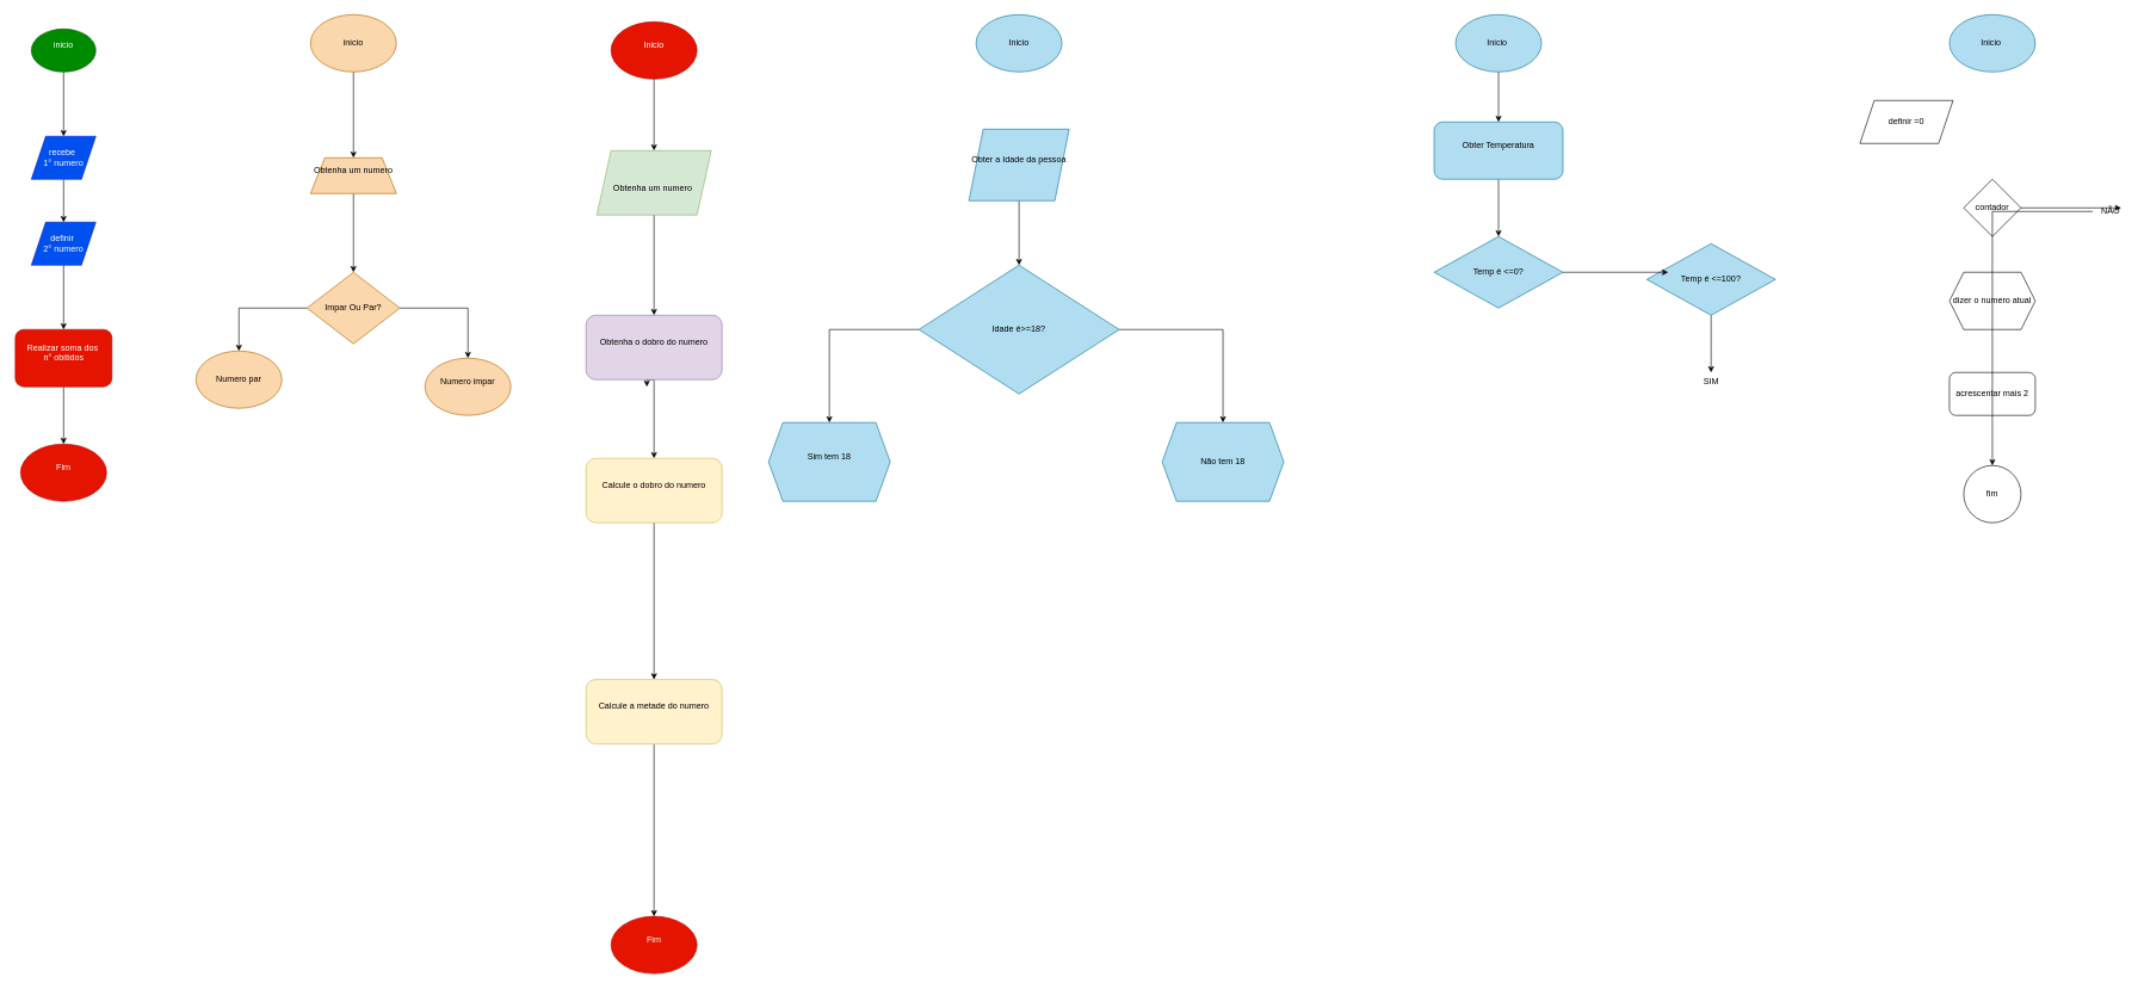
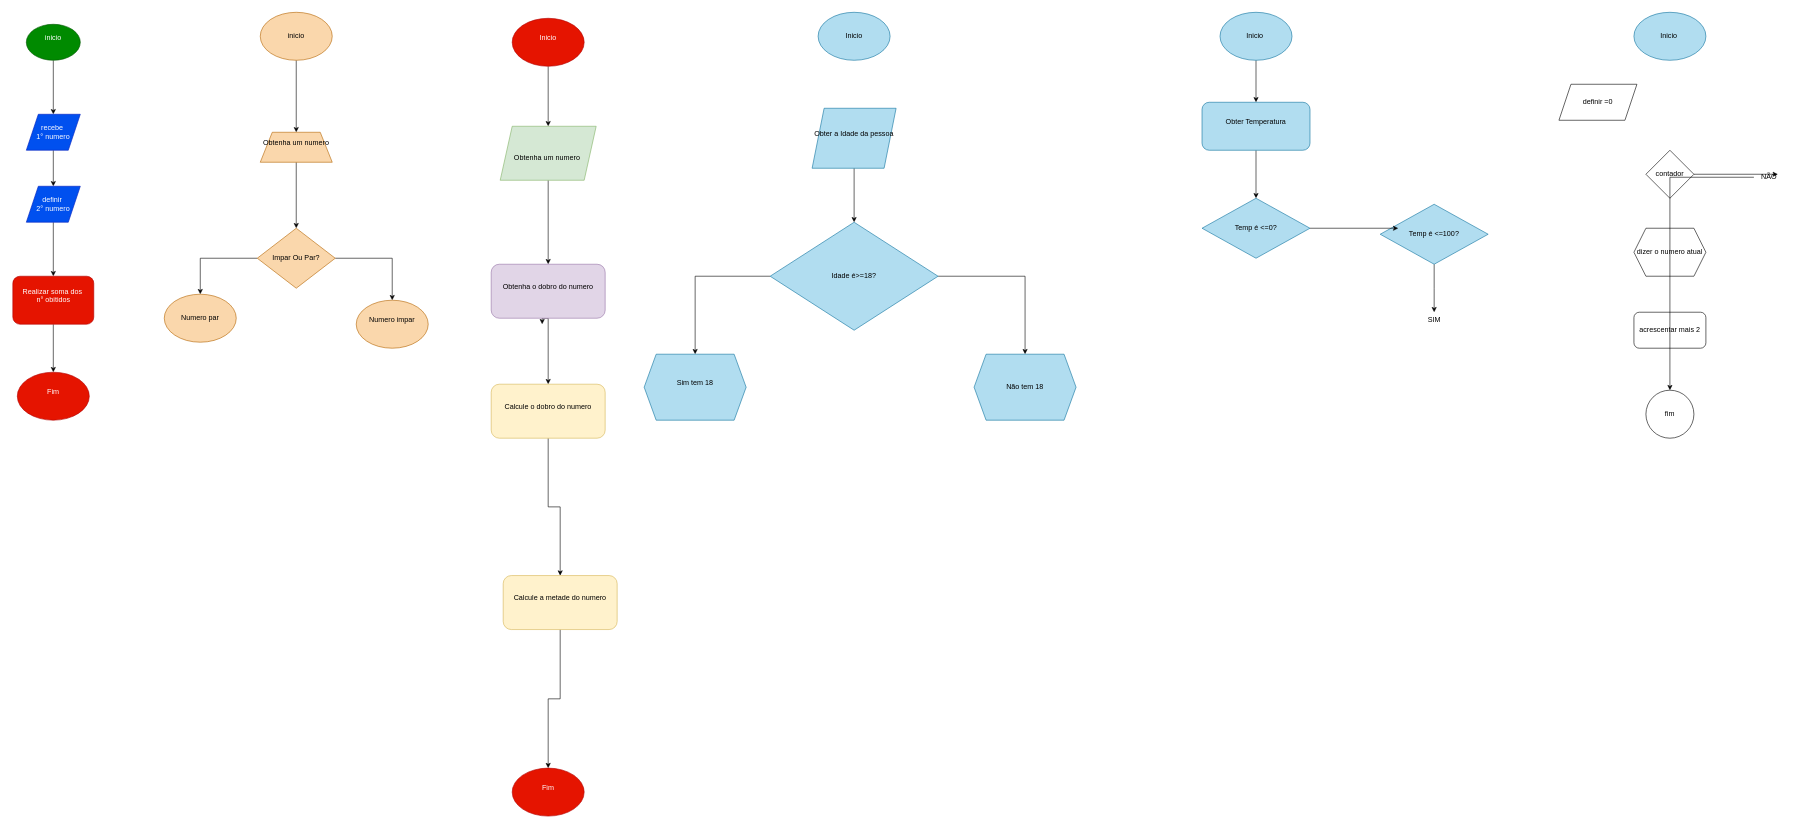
  <mxCell id="0" />
  <mxCell id="1" parent="0" />
  <mxCell id="2" style="edgeStyle=orthogonalEdgeStyle;rounded=0;orthogonalLoop=1;jettySize=auto;html=1;exitX=0.5;exitY=1;exitDx=0;exitDy=0;" parent="1" source="3" target="5" edge="1"><mxGeometry relative="1" as="geometry" /></mxCell>
  <mxCell id="3" value="inicio&lt;div&gt;&lt;br&gt;&lt;/div&gt;" style="ellipse;whiteSpace=wrap;html=1;fillColor=#008a00;strokeColor=#005700;fontColor=#ffffff;" parent="1" vertex="1"><mxGeometry x="43" y="40" width="90" height="60" as="geometry" /></mxCell>
  <mxCell id="4" style="edgeStyle=orthogonalEdgeStyle;rounded=0;orthogonalLoop=1;jettySize=auto;html=1;exitX=0.5;exitY=1;exitDx=0;exitDy=0;" parent="1" source="5" target="7" edge="1"><mxGeometry relative="1" as="geometry" /></mxCell>
  <mxCell id="5" value="recebe&amp;nbsp;&lt;div&gt;1° numero&lt;/div&gt;" style="shape=parallelogram;perimeter=parallelogramPerimeter;whiteSpace=wrap;html=1;fixedSize=1;fillColor=#0050ef;fontColor=#ffffff;strokeColor=#001DBC;" parent="1" vertex="1"><mxGeometry x="43" y="190" width="90" height="60" as="geometry" /></mxCell>
  <mxCell id="6" style="edgeStyle=orthogonalEdgeStyle;rounded=0;orthogonalLoop=1;jettySize=auto;html=1;" parent="1" source="7" target="9" edge="1"><mxGeometry relative="1" as="geometry" /></mxCell>
  <mxCell id="7" value="definir&amp;nbsp;&lt;div&gt;2° numero&lt;/div&gt;" style="shape=parallelogram;perimeter=parallelogramPerimeter;whiteSpace=wrap;html=1;fixedSize=1;fillColor=#0050ef;fontColor=#ffffff;strokeColor=#001DBC;" parent="1" vertex="1"><mxGeometry x="43" y="310" width="90" height="60" as="geometry" /></mxCell>
  <mxCell id="8" style="edgeStyle=orthogonalEdgeStyle;rounded=0;orthogonalLoop=1;jettySize=auto;html=1;" parent="1" source="9" target="10" edge="1"><mxGeometry relative="1" as="geometry" /></mxCell>
  <mxCell id="9" value="Realizar soma dos&amp;nbsp;&lt;div&gt;n° obitidos&lt;/div&gt;&lt;div&gt;&lt;br&gt;&lt;/div&gt;" style="rounded=1;whiteSpace=wrap;html=1;fillColor=#e51400;fontColor=#ffffff;strokeColor=#B20000;" parent="1" vertex="1"><mxGeometry x="20.5" y="460" width="135" height="80" as="geometry" /></mxCell>
  <mxCell id="10" value="Fim&lt;div&gt;&lt;br&gt;&lt;/div&gt;" style="ellipse;whiteSpace=wrap;html=1;fillColor=#e51400;fontColor=#ffffff;strokeColor=#B20000;" parent="1" vertex="1"><mxGeometry x="28" y="620" width="120" height="80" as="geometry" /></mxCell>
  <mxCell id="11" style="edgeStyle=orthogonalEdgeStyle;rounded=0;orthogonalLoop=1;jettySize=auto;html=1;entryX=0.5;entryY=0;entryDx=0;entryDy=0;" parent="1" source="12" target="14" edge="1"><mxGeometry relative="1" as="geometry"><mxPoint x="913" y="412.4" as="targetPoint" /></mxGeometry></mxCell>
  <mxCell id="12" value="Inicio&lt;div&gt;&lt;br&gt;&lt;/div&gt;" style="ellipse;whiteSpace=wrap;html=1;fillColor=#e51400;fontColor=#ffffff;strokeColor=#B20000;" parent="1" vertex="1"><mxGeometry x="853" y="30" width="120" height="80" as="geometry" /></mxCell>
  <mxCell id="13" style="edgeStyle=orthogonalEdgeStyle;rounded=0;orthogonalLoop=1;jettySize=auto;html=1;" parent="1" source="14" target="17" edge="1"><mxGeometry relative="1" as="geometry" /></mxCell>
  <mxCell id="14" value="&lt;div&gt;&lt;br&gt;&lt;/div&gt;&lt;div&gt;Obtenha um numero&amp;nbsp;&lt;/div&gt;" style="shape=parallelogram;perimeter=parallelogramPerimeter;whiteSpace=wrap;html=1;fixedSize=1;fillColor=#d5e8d4;strokeColor=#82b366;" parent="1" vertex="1"><mxGeometry x="833" y="210" width="160" height="90" as="geometry" /></mxCell>
  <mxCell id="15" style="edgeStyle=orthogonalEdgeStyle;rounded=0;orthogonalLoop=1;jettySize=auto;html=1;" parent="1" source="17" target="19" edge="1"><mxGeometry relative="1" as="geometry" /></mxCell>
  <mxCell id="16" style="edgeStyle=orthogonalEdgeStyle;rounded=0;orthogonalLoop=1;jettySize=auto;html=1;exitX=0.5;exitY=1;exitDx=0;exitDy=0;" parent="1" source="17" edge="1"><mxGeometry relative="1" as="geometry"><mxPoint x="903" y="540" as="targetPoint" /></mxGeometry></mxCell>
  <mxCell id="17" value="Obtenha o dobro do numero&lt;div&gt;&lt;br&gt;&lt;/div&gt;" style="rounded=1;whiteSpace=wrap;html=1;fillColor=#e1d5e7;strokeColor=#9673a6;" parent="1" vertex="1"><mxGeometry x="818" y="440" width="190" height="90" as="geometry" /></mxCell>
  <mxCell id="18" style="edgeStyle=orthogonalEdgeStyle;rounded=0;orthogonalLoop=1;jettySize=auto;html=1;" parent="1" source="19" target="21" edge="1"><mxGeometry relative="1" as="geometry" /></mxCell>
  <mxCell id="19" value="Calcule o dobro do numero&lt;div&gt;&lt;br&gt;&lt;/div&gt;" style="rounded=1;whiteSpace=wrap;html=1;fillColor=#fff2cc;strokeColor=#d6b656;" parent="1" vertex="1"><mxGeometry x="818" y="640" width="190" height="90" as="geometry" /></mxCell>
  <mxCell id="20" style="edgeStyle=orthogonalEdgeStyle;rounded=0;orthogonalLoop=1;jettySize=auto;html=1;" parent="1" source="21" target="22" edge="1"><mxGeometry relative="1" as="geometry" /></mxCell>
- <mxCell id="21" value="&lt;div&gt;Calcule a metade do numero&lt;/div&gt;&lt;div&gt;&lt;br&gt;&lt;/div&gt;" style="rounded=1;whiteSpace=wrap;html=1;fillColor=#fff2cc;strokeColor=#d6b656;" parent="1" vertex="1"><mxGeometry x="818" y="949" width="190" height="90" as="geometry" /></mxCell>
+ <mxCell id="21" value="&lt;div&gt;Calcule a metade do numero&lt;/div&gt;&lt;div&gt;&lt;br&gt;&lt;/div&gt;" style="rounded=1;whiteSpace=wrap;html=1;fillColor=#fff2cc;strokeColor=#d6b656;" parent="1" vertex="1"><mxGeometry x="838" y="959" width="190" height="90" as="geometry" /></mxCell>
  <mxCell id="22" value="&lt;div&gt;Fim&lt;/div&gt;&lt;div&gt;&lt;br&gt;&lt;/div&gt;" style="ellipse;whiteSpace=wrap;html=1;fillColor=#e51400;fontColor=#ffffff;strokeColor=#B20000;" parent="1" vertex="1"><mxGeometry x="853" y="1280" width="120" height="80" as="geometry" /></mxCell>
  <mxCell id="23" style="edgeStyle=orthogonalEdgeStyle;rounded=0;orthogonalLoop=1;jettySize=auto;html=1;" parent="1" source="24" target="26" edge="1"><mxGeometry relative="1" as="geometry" /></mxCell>
  <mxCell id="24" value="inicio" style="ellipse;whiteSpace=wrap;html=1;fillColor=#fad7ac;strokeColor=#b46504;" parent="1" vertex="1"><mxGeometry x="433" y="20" width="120" height="80" as="geometry" /></mxCell>
  <mxCell id="25" style="edgeStyle=orthogonalEdgeStyle;rounded=0;orthogonalLoop=1;jettySize=auto;html=1;exitX=0.5;exitY=1;exitDx=0;exitDy=0;entryX=0.5;entryY=0;entryDx=0;entryDy=0;" parent="1" source="26" target="29" edge="1"><mxGeometry relative="1" as="geometry" /></mxCell>
  <mxCell id="26" value="Obtenha um numero&lt;div&gt;&lt;br&gt;&lt;/div&gt;" style="shape=trapezoid;perimeter=trapezoidPerimeter;whiteSpace=wrap;html=1;fixedSize=1;fillColor=#fad7ac;strokeColor=#b46504;" parent="1" vertex="1"><mxGeometry x="433" y="220" width="120" height="50" as="geometry" /></mxCell>
  <mxCell id="27" style="edgeStyle=orthogonalEdgeStyle;rounded=0;orthogonalLoop=1;jettySize=auto;html=1;" parent="1" source="29" target="30" edge="1"><mxGeometry relative="1" as="geometry" /></mxCell>
  <mxCell id="28" value="" style="edgeStyle=orthogonalEdgeStyle;rounded=0;orthogonalLoop=1;jettySize=auto;html=1;" parent="1" source="29" target="31" edge="1"><mxGeometry relative="1" as="geometry" /></mxCell>
  <mxCell id="29" value="Impar Ou Par?" style="rhombus;whiteSpace=wrap;html=1;fillColor=#fad7ac;strokeColor=#b46504;" parent="1" vertex="1"><mxGeometry x="428" y="380" width="130" height="100" as="geometry" /></mxCell>
  <mxCell id="30" value="Numero par" style="ellipse;whiteSpace=wrap;html=1;fillColor=#fad7ac;strokeColor=#b46504;" parent="1" vertex="1"><mxGeometry x="273" y="490" width="120" height="80" as="geometry" /></mxCell>
  <mxCell id="31" value="Numero impar&lt;div&gt;&lt;br&gt;&lt;/div&gt;" style="ellipse;whiteSpace=wrap;html=1;fillColor=#fad7ac;strokeColor=#b46504;" parent="1" vertex="1"><mxGeometry x="593" y="500" width="120" height="80" as="geometry" /></mxCell>
  <mxCell id="32" value="Inicio" style="ellipse;whiteSpace=wrap;html=1;fillColor=#b1ddf0;strokeColor=#10739e;" parent="1" vertex="1"><mxGeometry x="1363" y="20" width="120" height="80" as="geometry" /></mxCell>
  <mxCell id="33" style="edgeStyle=orthogonalEdgeStyle;rounded=0;orthogonalLoop=1;jettySize=auto;html=1;exitX=0.5;exitY=1;exitDx=0;exitDy=0;entryX=0.5;entryY=0;entryDx=0;entryDy=0;" parent="1" source="34" target="37" edge="1"><mxGeometry relative="1" as="geometry" /></mxCell>
  <mxCell id="34" value="Obter a Idade da pessoa&lt;div&gt;&lt;br&gt;&lt;/div&gt;" style="shape=parallelogram;perimeter=parallelogramPerimeter;whiteSpace=wrap;html=1;fixedSize=1;fillColor=#b1ddf0;strokeColor=#10739e;" parent="1" vertex="1"><mxGeometry x="1353" y="180" width="140" height="100" as="geometry" /></mxCell>
  <mxCell id="35" style="edgeStyle=orthogonalEdgeStyle;rounded=0;orthogonalLoop=1;jettySize=auto;html=1;entryX=0.5;entryY=0;entryDx=0;entryDy=0;" parent="1" source="37" target="38" edge="1"><mxGeometry relative="1" as="geometry" /></mxCell>
  <mxCell id="36" style="edgeStyle=orthogonalEdgeStyle;rounded=0;orthogonalLoop=1;jettySize=auto;html=1;" parent="1" source="37" target="39" edge="1"><mxGeometry relative="1" as="geometry" /></mxCell>
  <mxCell id="37" value="Idade é&amp;gt;=18?" style="rhombus;whiteSpace=wrap;html=1;fillColor=#b1ddf0;strokeColor=#10739e;" parent="1" vertex="1"><mxGeometry x="1283" y="370" width="280" height="180" as="geometry" /></mxCell>
  <mxCell id="38" value="Sim tem 18&lt;div&gt;&lt;br&gt;&lt;/div&gt;" style="shape=hexagon;perimeter=hexagonPerimeter2;whiteSpace=wrap;html=1;fixedSize=1;fillColor=#b1ddf0;strokeColor=#10739e;" parent="1" vertex="1"><mxGeometry x="1073" y="590" width="170" height="110" as="geometry" /></mxCell>
  <mxCell id="39" value="Não tem 18" style="shape=hexagon;perimeter=hexagonPerimeter2;whiteSpace=wrap;html=1;fixedSize=1;fillColor=#b1ddf0;strokeColor=#10739e;" parent="1" vertex="1"><mxGeometry x="1623" y="590" width="170" height="110" as="geometry" /></mxCell>
  <mxCell id="40" style="edgeStyle=orthogonalEdgeStyle;rounded=0;orthogonalLoop=1;jettySize=auto;html=1;" parent="1" source="41" target="43" edge="1"><mxGeometry relative="1" as="geometry" /></mxCell>
  <mxCell id="41" value="&lt;div&gt;Inicio&amp;nbsp;&lt;/div&gt;" style="ellipse;whiteSpace=wrap;html=1;fillColor=#b1ddf0;strokeColor=#10739e;" parent="1" vertex="1"><mxGeometry x="2033" y="20" width="120" height="80" as="geometry" /></mxCell>
  <mxCell id="42" style="edgeStyle=orthogonalEdgeStyle;rounded=0;orthogonalLoop=1;jettySize=auto;html=1;entryX=0.5;entryY=0;entryDx=0;entryDy=0;" parent="1" source="43" target="44" edge="1"><mxGeometry relative="1" as="geometry" /></mxCell>
  <mxCell id="43" value="Obter Temperatura&lt;div&gt;&lt;br&gt;&lt;/div&gt;" style="rounded=1;whiteSpace=wrap;html=1;fillColor=#b1ddf0;strokeColor=#10739e;" parent="1" vertex="1"><mxGeometry x="2003" y="170" width="180" height="80" as="geometry" /></mxCell>
  <mxCell id="44" value="Temp é &amp;lt;=0?" style="rhombus;whiteSpace=wrap;html=1;fillColor=#b1ddf0;strokeColor=#10739e;" parent="1" vertex="1"><mxGeometry x="2003" y="330" width="180" height="100" as="geometry" /></mxCell>
  <mxCell id="45" style="edgeStyle=orthogonalEdgeStyle;rounded=0;orthogonalLoop=1;jettySize=auto;html=1;" parent="1" source="46" edge="1"><mxGeometry relative="1" as="geometry"><mxPoint x="2390" y="520" as="targetPoint" /></mxGeometry></mxCell>
  <mxCell id="46" value="Temp é &amp;lt;=100?" style="rhombus;whiteSpace=wrap;html=1;fillColor=#b1ddf0;strokeColor=#10739e;" parent="1" vertex="1"><mxGeometry x="2300" y="340" width="180" height="100" as="geometry" /></mxCell>
  <mxCell id="47" style="edgeStyle=orthogonalEdgeStyle;rounded=0;orthogonalLoop=1;jettySize=auto;html=1;entryX=0.167;entryY=0.4;entryDx=0;entryDy=0;entryPerimeter=0;" parent="1" source="44" target="46" edge="1"><mxGeometry relative="1" as="geometry" /></mxCell>
  <mxCell id="48" value="SIM&lt;div&gt;&lt;br&gt;&lt;/div&gt;" style="text;html=1;align=center;verticalAlign=middle;resizable=0;points=[];autosize=1;strokeColor=none;fillColor=none;" parent="1" vertex="1"><mxGeometry x="2370" y="520" width="40" height="40" as="geometry" /></mxCell>
  <mxCell id="49" value="&lt;div&gt;Inicio&amp;nbsp;&lt;/div&gt;" style="ellipse;whiteSpace=wrap;html=1;fillColor=#b1ddf0;strokeColor=#10739e;" parent="1" vertex="1"><mxGeometry x="2723" y="20" width="120" height="80" as="geometry" /></mxCell>
  <mxCell id="50" value="definir =0" style="shape=parallelogram;perimeter=parallelogramPerimeter;whiteSpace=wrap;html=1;fixedSize=1;" vertex="1" parent="1"><mxGeometry x="2598" y="140" width="130" height="60" as="geometry" /></mxCell>
  <mxCell id="51" value="contador" style="rhombus;whiteSpace=wrap;html=1;" vertex="1" parent="1"><mxGeometry x="2743" y="250" width="80" height="80" as="geometry" /></mxCell>
  <mxCell id="52" value="dizer o numero atual" style="shape=hexagon;perimeter=hexagonPerimeter2;whiteSpace=wrap;html=1;fixedSize=1;" vertex="1" parent="1"><mxGeometry x="2723" y="380" width="120" height="80" as="geometry" /></mxCell>
  <mxCell id="53" value="acrescentar mais 2" style="rounded=1;whiteSpace=wrap;html=1;" vertex="1" parent="1"><mxGeometry x="2723" y="520" width="120" height="60" as="geometry" /></mxCell>
  <mxCell id="54" value="fim" style="ellipse;whiteSpace=wrap;html=1;aspect=fixed;" vertex="1" parent="1"><mxGeometry x="2743" y="650" width="80" height="80" as="geometry" /></mxCell>
  <mxCell id="55" style="edgeStyle=orthogonalEdgeStyle;rounded=0;orthogonalLoop=1;jettySize=auto;html=1;" edge="1" parent="1" source="56" target="54"><mxGeometry relative="1" as="geometry" /></mxCell>
  <mxCell id="56" value="NÃO" style="text;html=1;align=center;verticalAlign=middle;resizable=0;points=[];autosize=1;strokeColor=none;fillColor=none;" vertex="1" parent="1"><mxGeometry x="2923" y="280" width="50" height="30" as="geometry" /></mxCell>
  <mxCell id="57" style="edgeStyle=orthogonalEdgeStyle;rounded=0;orthogonalLoop=1;jettySize=auto;html=1;entryX=0.8;entryY=0.333;entryDx=0;entryDy=0;entryPerimeter=0;" edge="1" parent="1" source="51" target="56"><mxGeometry relative="1" as="geometry" /></mxCell>
